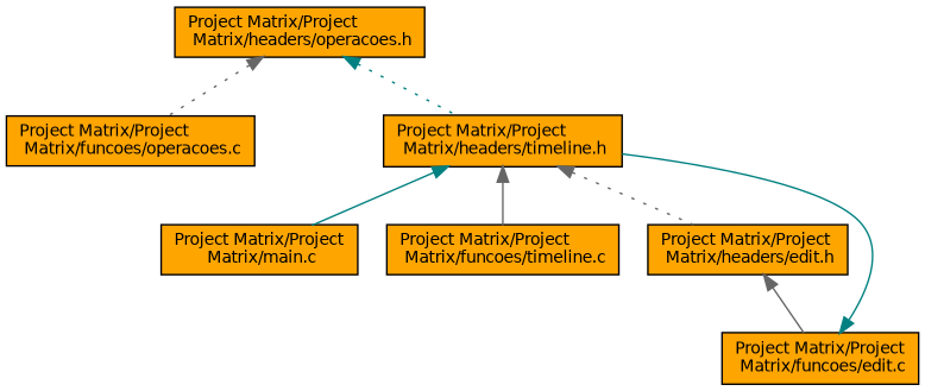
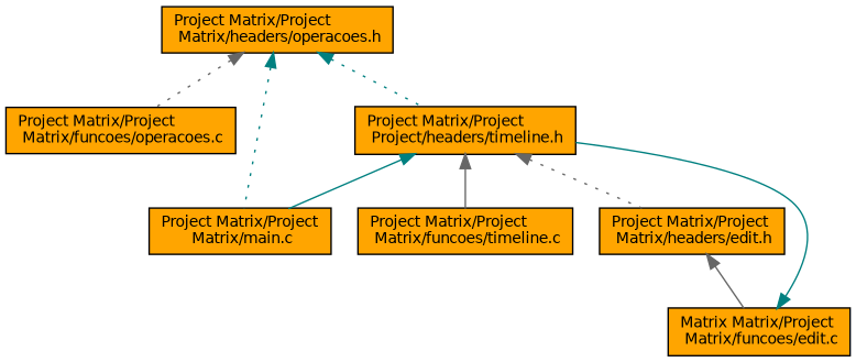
  digraph {
    node [color=black fillcolor=orange fontname=Helvetica fontsize=10 shape=record style=filled]
    edge [color=gray40 dir=back fontname=Helvetica fontsize=10 labelfontname=Helvetica labelfontsize=10 style=dotted]
    n1 [fontcolor=black height=0.2 label="Project Matrix/Project\l Matrix/headers/operacoes.h" width=0.4]
    n2 [height=0.2 label="Project Matrix/Project\l Matrix/funcoes/operacoes.c" width=0.4]
-   n3 [height=0.2 label="Project Matrix/Project\l Matrix/headers/timeline.h" width=0.4]
+   n3 [height=0.2 label="Project Matrix/Project\l Project/headers/timeline.h" width=0.4]
    n4 [height=0.2 label="Project Matrix/Project\l Matrix/main.c" width=0.4]
    n5 [height=0.2 label="Project Matrix/Project\l Matrix/funcoes/timeline.c" width=0.4]
    n6 [height=0.2 label="Project Matrix/Project\l Matrix/headers/edit.h" width=0.4]
-   n7 [height=0.2 label="Project Matrix/Project\l Matrix/funcoes/edit.c" width=0.4]
+   n7 [height=0.2 label="Matrix Matrix/Project\l Matrix/funcoes/edit.c" width=0.4]
    n1 -> n2
    n1 -> n3 [color=teal]
+   n1 -> n4 [color=teal]
    n3 -> n4 [color=teal style=solid]
    n3 -> n5 [style=solid]
    n3 -> n6
    n6 -> n7 [style=solid]
    n7 -> n3 [color=teal style=solid]
  }
